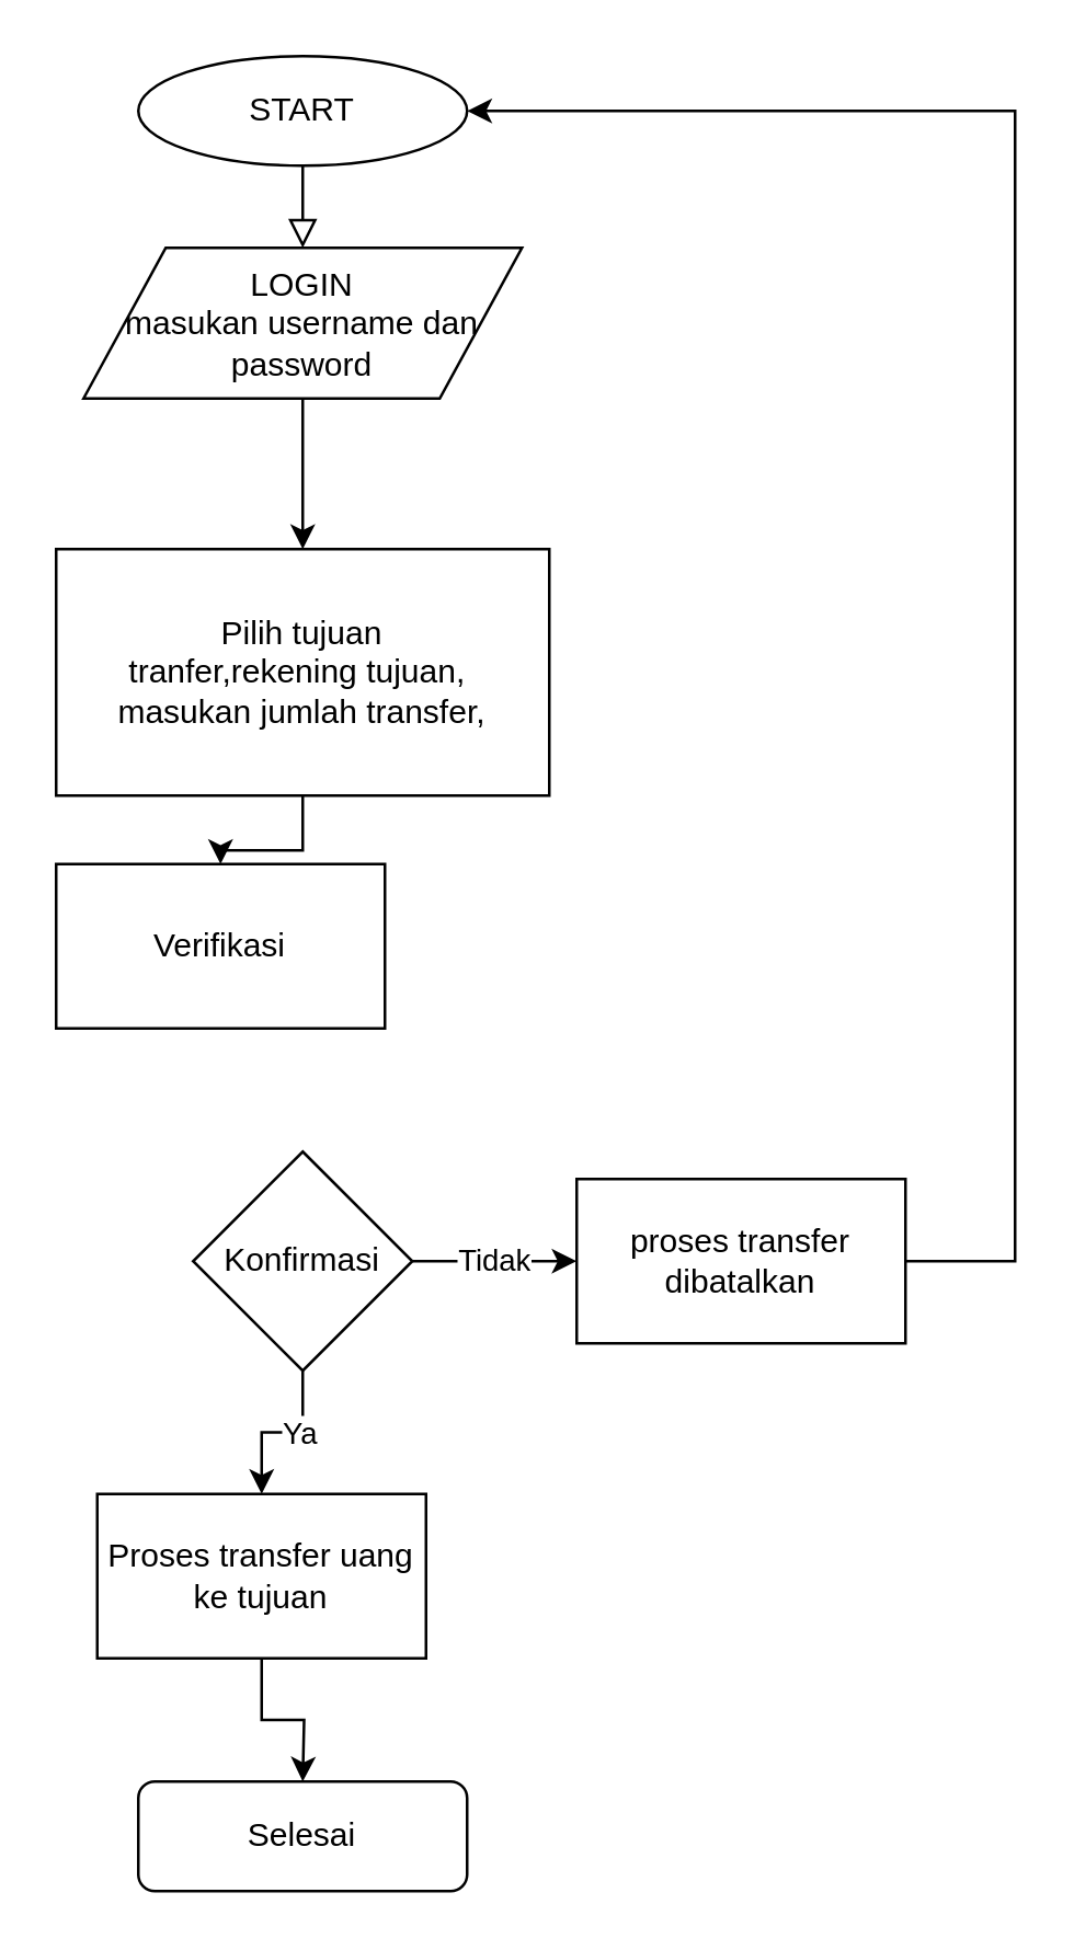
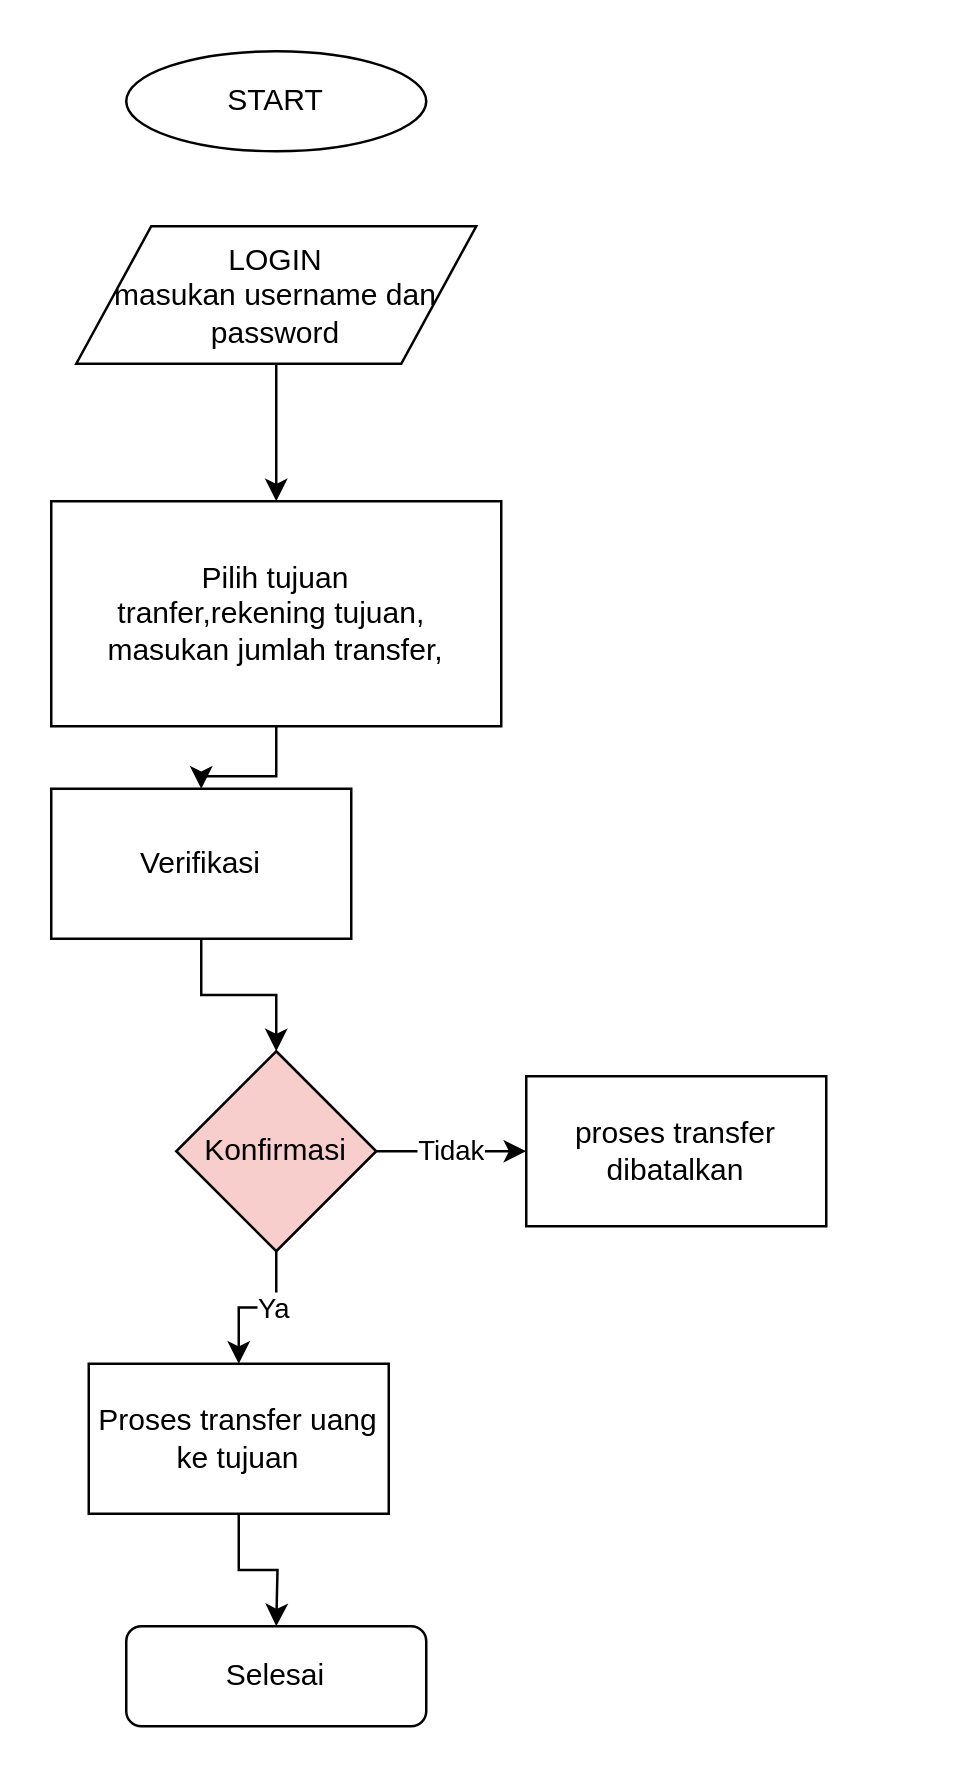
  <mxCell id="0" />
  <mxCell id="1" parent="0" />
- <mxCell id="2" value="" style="rounded=0;html=1;jettySize=auto;orthogonalLoop=1;fontSize=11;endArrow=block;endFill=0;endSize=8;strokeWidth=1;shadow=0;labelBackgroundColor=none;edgeStyle=orthogonalEdgeStyle;entryX=0.5;entryY=0;entryDx=0;entryDy=0;" parent="1" source="3" target="6" edge="1"><mxGeometry relative="1" as="geometry" /></mxCell>
  <mxCell id="3" value="START" style="ellipse;whiteSpace=wrap;html=1;fontSize=12;glass=0;strokeWidth=1;shadow=0;" parent="1" vertex="1"><mxGeometry x="50" y="20" width="120" height="40" as="geometry" /></mxCell>
  <mxCell id="4" value="Selesai" style="rounded=1;whiteSpace=wrap;html=1;fontSize=12;glass=0;strokeWidth=1;shadow=0;" parent="1" vertex="1"><mxGeometry x="50" y="650" width="120" height="40" as="geometry" /></mxCell>
  <mxCell id="5" value="" style="edgeStyle=orthogonalEdgeStyle;rounded=0;orthogonalLoop=1;jettySize=auto;html=1;" edge="1" parent="1" source="6" target="8"><mxGeometry relative="1" as="geometry" /></mxCell>
  <mxCell id="6" value="LOGIN&lt;br&gt;masukan username dan password" style="shape=parallelogram;perimeter=parallelogramPerimeter;whiteSpace=wrap;html=1;fixedSize=1;size=30;" vertex="1" parent="1"><mxGeometry x="30" y="90" width="160" height="55" as="geometry" /></mxCell>
  <mxCell id="7" value="" style="edgeStyle=orthogonalEdgeStyle;rounded=0;orthogonalLoop=1;jettySize=auto;html=1;" edge="1" parent="1" source="8" target="10"><mxGeometry relative="1" as="geometry" /></mxCell>
  <mxCell id="8" value="Pilih tujuan &lt;br&gt;tranfer,rekening tujuan,&amp;nbsp;&lt;br&gt;&amp;nbsp;masukan jumlah transfer,&amp;nbsp;" style="shape=parallelogram;perimeter=parallelogramPerimeter;whiteSpace=wrap;html=1;fixedSize=1;size=-10;" vertex="1" parent="1"><mxGeometry x="20" y="200" width="180" height="90" as="geometry" /></mxCell>
+ <mxCell id="9" value="" style="edgeStyle=orthogonalEdgeStyle;rounded=0;orthogonalLoop=1;jettySize=auto;html=1;" edge="1" parent="1" source="10" target="13"><mxGeometry relative="1" as="geometry" /></mxCell>
  <mxCell id="10" value="Verifikasi" style="whiteSpace=wrap;html=1;" vertex="1" parent="1"><mxGeometry x="20" y="315" width="120" height="60" as="geometry" /></mxCell>
  <mxCell id="11" value="Tidak" style="edgeStyle=orthogonalEdgeStyle;rounded=0;orthogonalLoop=1;jettySize=auto;html=1;" edge="1" parent="1" source="13" target="15"><mxGeometry relative="1" as="geometry" /></mxCell>
  <mxCell id="12" value="Ya" style="edgeStyle=orthogonalEdgeStyle;rounded=0;orthogonalLoop=1;jettySize=auto;html=1;" edge="1" parent="1" source="13" target="17"><mxGeometry x="-0.2" relative="1" as="geometry"><mxPoint as="offset" /></mxGeometry></mxCell>
- <mxCell id="13" value="Konfirmasi" style="rhombus;whiteSpace=wrap;html=1;" vertex="1" parent="1"><mxGeometry x="70" y="420" width="80" height="80" as="geometry" /></mxCell>
- <mxCell id="14" value="" style="edgeStyle=orthogonalEdgeStyle;rounded=0;orthogonalLoop=1;jettySize=auto;html=1;entryX=1;entryY=0.5;entryDx=0;entryDy=0;" edge="1" parent="1" source="15" target="3"><mxGeometry relative="1" as="geometry"><mxPoint x="360" y="30" as="targetPoint" /><Array as="points"><mxPoint x="370" y="460" /><mxPoint x="370" y="40" /></Array></mxGeometry></mxCell>
+ <mxCell id="13" value="Konfirmasi" style="rhombus;whiteSpace=wrap;html=1;fillColor=#f8cecc;" vertex="1" parent="1"><mxGeometry x="70" y="420" width="80" height="80" as="geometry" /></mxCell>
  <mxCell id="15" value="proses transfer dibatalkan" style="whiteSpace=wrap;html=1;" vertex="1" parent="1"><mxGeometry x="210" y="430" width="120" height="60" as="geometry" /></mxCell>
  <mxCell id="16" value="" style="edgeStyle=orthogonalEdgeStyle;rounded=0;orthogonalLoop=1;jettySize=auto;html=1;" edge="1" parent="1" source="17"><mxGeometry relative="1" as="geometry"><mxPoint x="110" y="650" as="targetPoint" /></mxGeometry></mxCell>
  <mxCell id="17" value="Proses transfer uang ke tujuan" style="whiteSpace=wrap;html=1;" vertex="1" parent="1"><mxGeometry x="35" y="545" width="120" height="60" as="geometry" /></mxCell>
